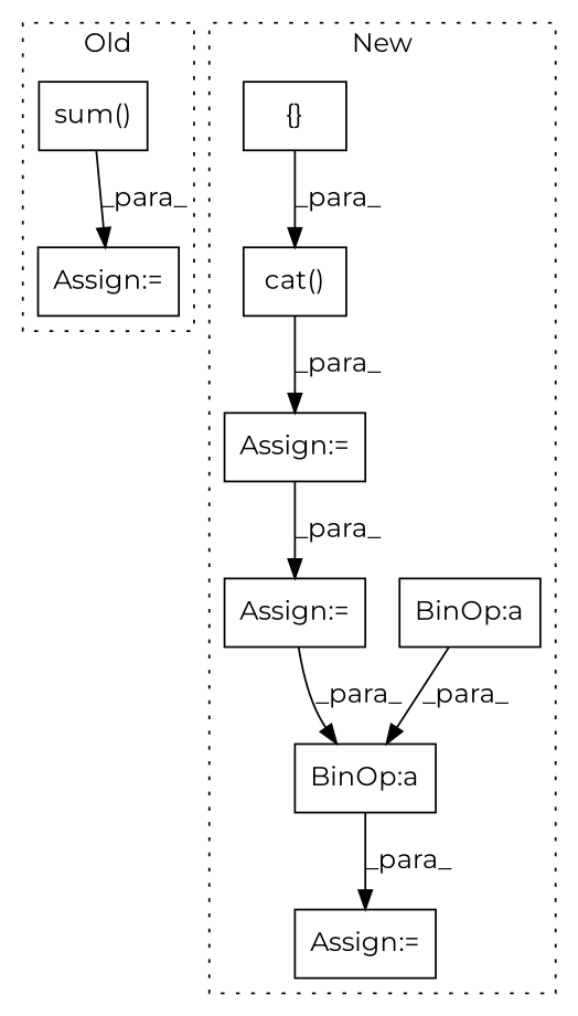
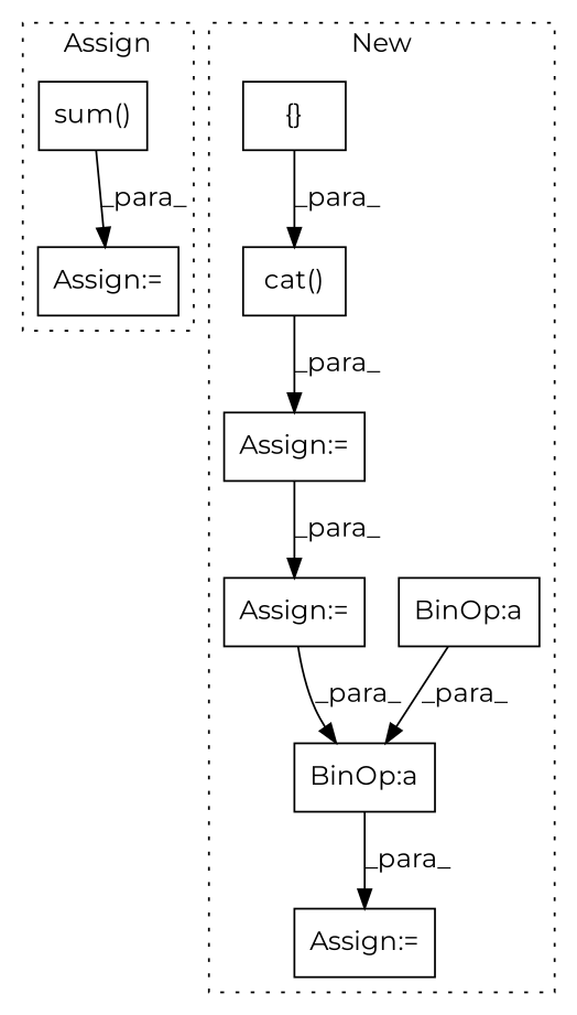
  digraph {
    fontname=Montserrat
    node [a=68 l=3 shape=box fontname=Montserrat]
    edge [fontname=Montserrat]
    n1 [a=75 l=40 label="sum()" s=5471]
    n2 [label="Assign:=" s=5468]
    n3 [a=75 l="10,8" label="cat()" s="14243,14266"]
    n4 [label="Assign:=" s=14405]
    n5 [label="Assign:=" s=14240]
    n6 [a=82 label="BinOp:a" s=14443]
    n7 [a=82 label="BinOp:a" s=14455]
    n8 [a=59 l="2,1" label="{}" s="14033,14033"]
    n9 [label="Assign:=" s=14294]
    subgraph cluster_1 {
-     label=Old
+     label=Assign
      style=dotted
      n1
      n2
    }
    subgraph cluster_2 {
      label=New
      style=dotted
      n3
      n4
      n5
      n6
      n7
      n8
      n9
    }
    n1 -> n2 [label=_para_]
    n3 -> n5 [label=_para_]
    n5 -> n9 [label=_para_]
    n6 -> n4 [label=_para_]
    n7 -> n6 [label=_para_]
    n8 -> n3 [label=_para_]
    n9 -> n6 [label=_para_]
  }
